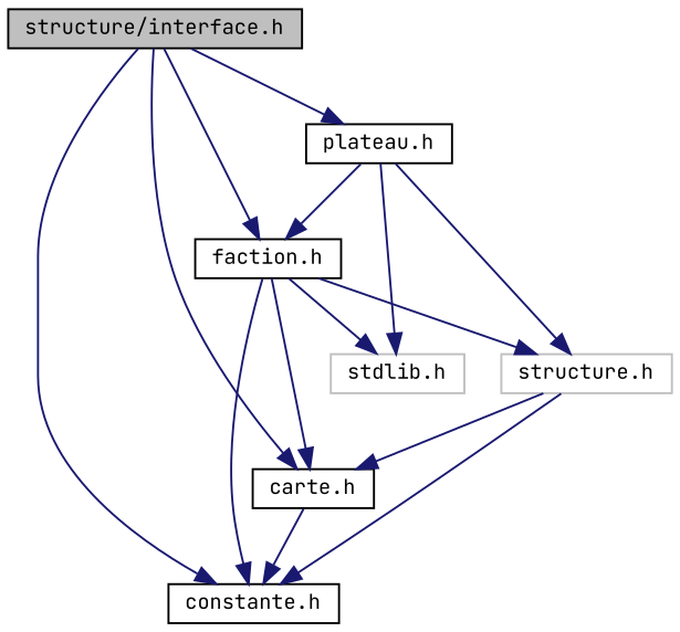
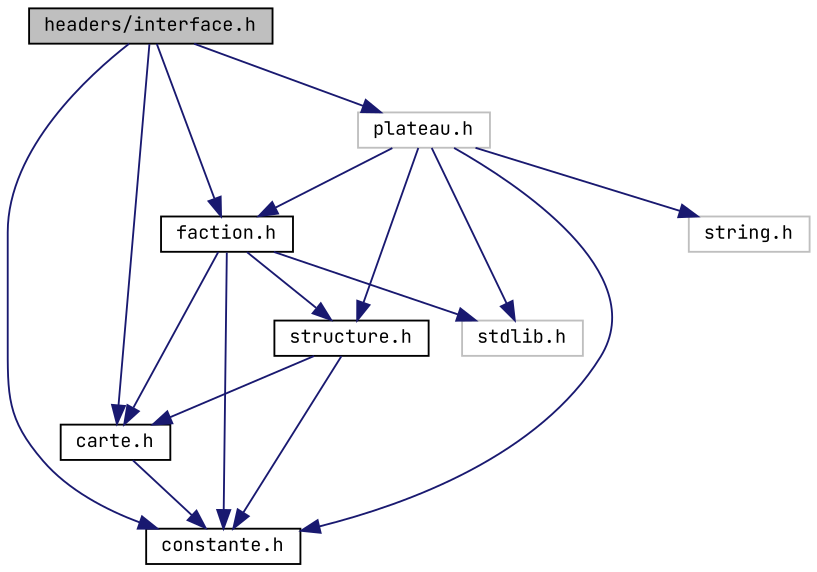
  digraph {
    fontname="JetBrains Mono"
    node [color=black fillcolor=white fontname="JetBrains Mono" fontsize=10 shape=record style=filled]
    edge [color=midnightblue fontname="JetBrains Mono" fontsize=10 labelfontname=Helvetica labelfontsize=10 style=solid]
-   n1 [fillcolor=grey75 fontcolor=black height=0.2 label="structure/interface.h" width=0.4]
+   n1 [fillcolor=grey75 fontcolor=black height=0.2 label="headers/interface.h" width=0.4]
    n2 [height=0.2 label="faction.h" width=0.4]
    n3 [height=0.2 label="constante.h" width=0.4]
    n4 [height=0.2 label="carte.h" width=0.4]
-   n5 [height=0.2 label="plateau.h" width=0.4]
-   n6 [color=grey75 height=0.2 label="structure.h" width=0.4]
+   n5 [color=grey75 height=0.2 label="plateau.h" width=0.4]
+   n6 [height=0.2 label="structure.h" width=0.4]
    n7 [color=grey75 height=0.2 label="stdlib.h" width=0.4]
+   n8 [color=grey75 height=0.2 label="string.h" width=0.4]
    n1 -> n2
    n1 -> n3
    n1 -> n4
    n1 -> n5
    n2 -> n3
    n2 -> n4
    n2 -> n6
    n2 -> n7
    n4 -> n3
    n5 -> n2
+   n5 -> n3
    n5 -> n6
    n5 -> n7
+   n5 -> n8
    n6 -> n3
    n6 -> n4
  }
